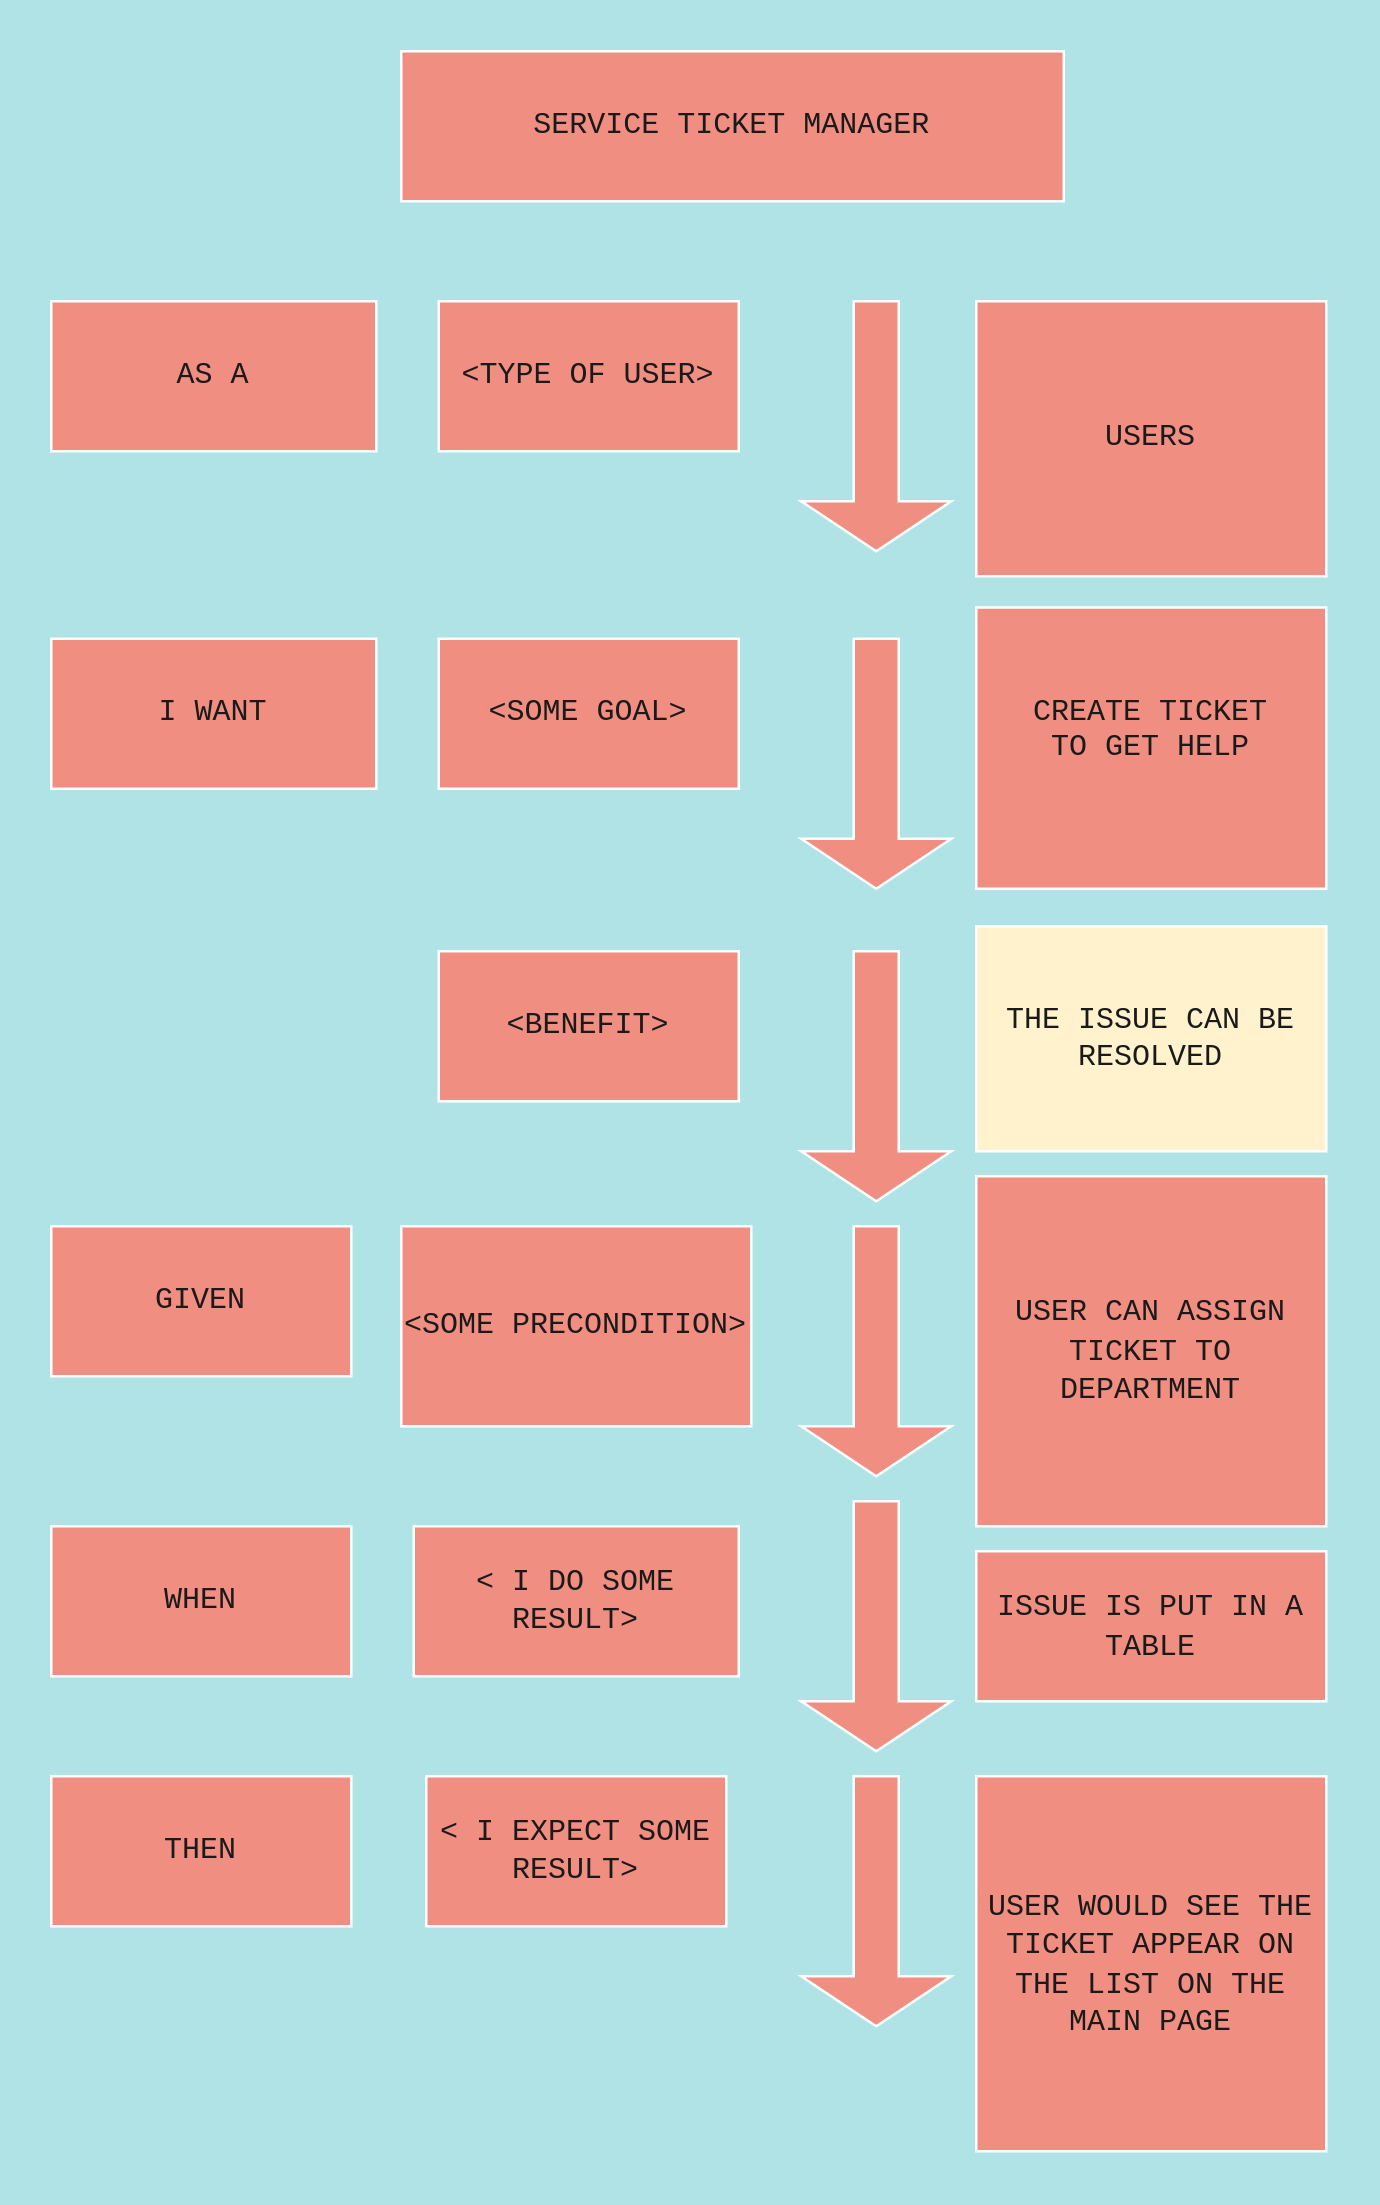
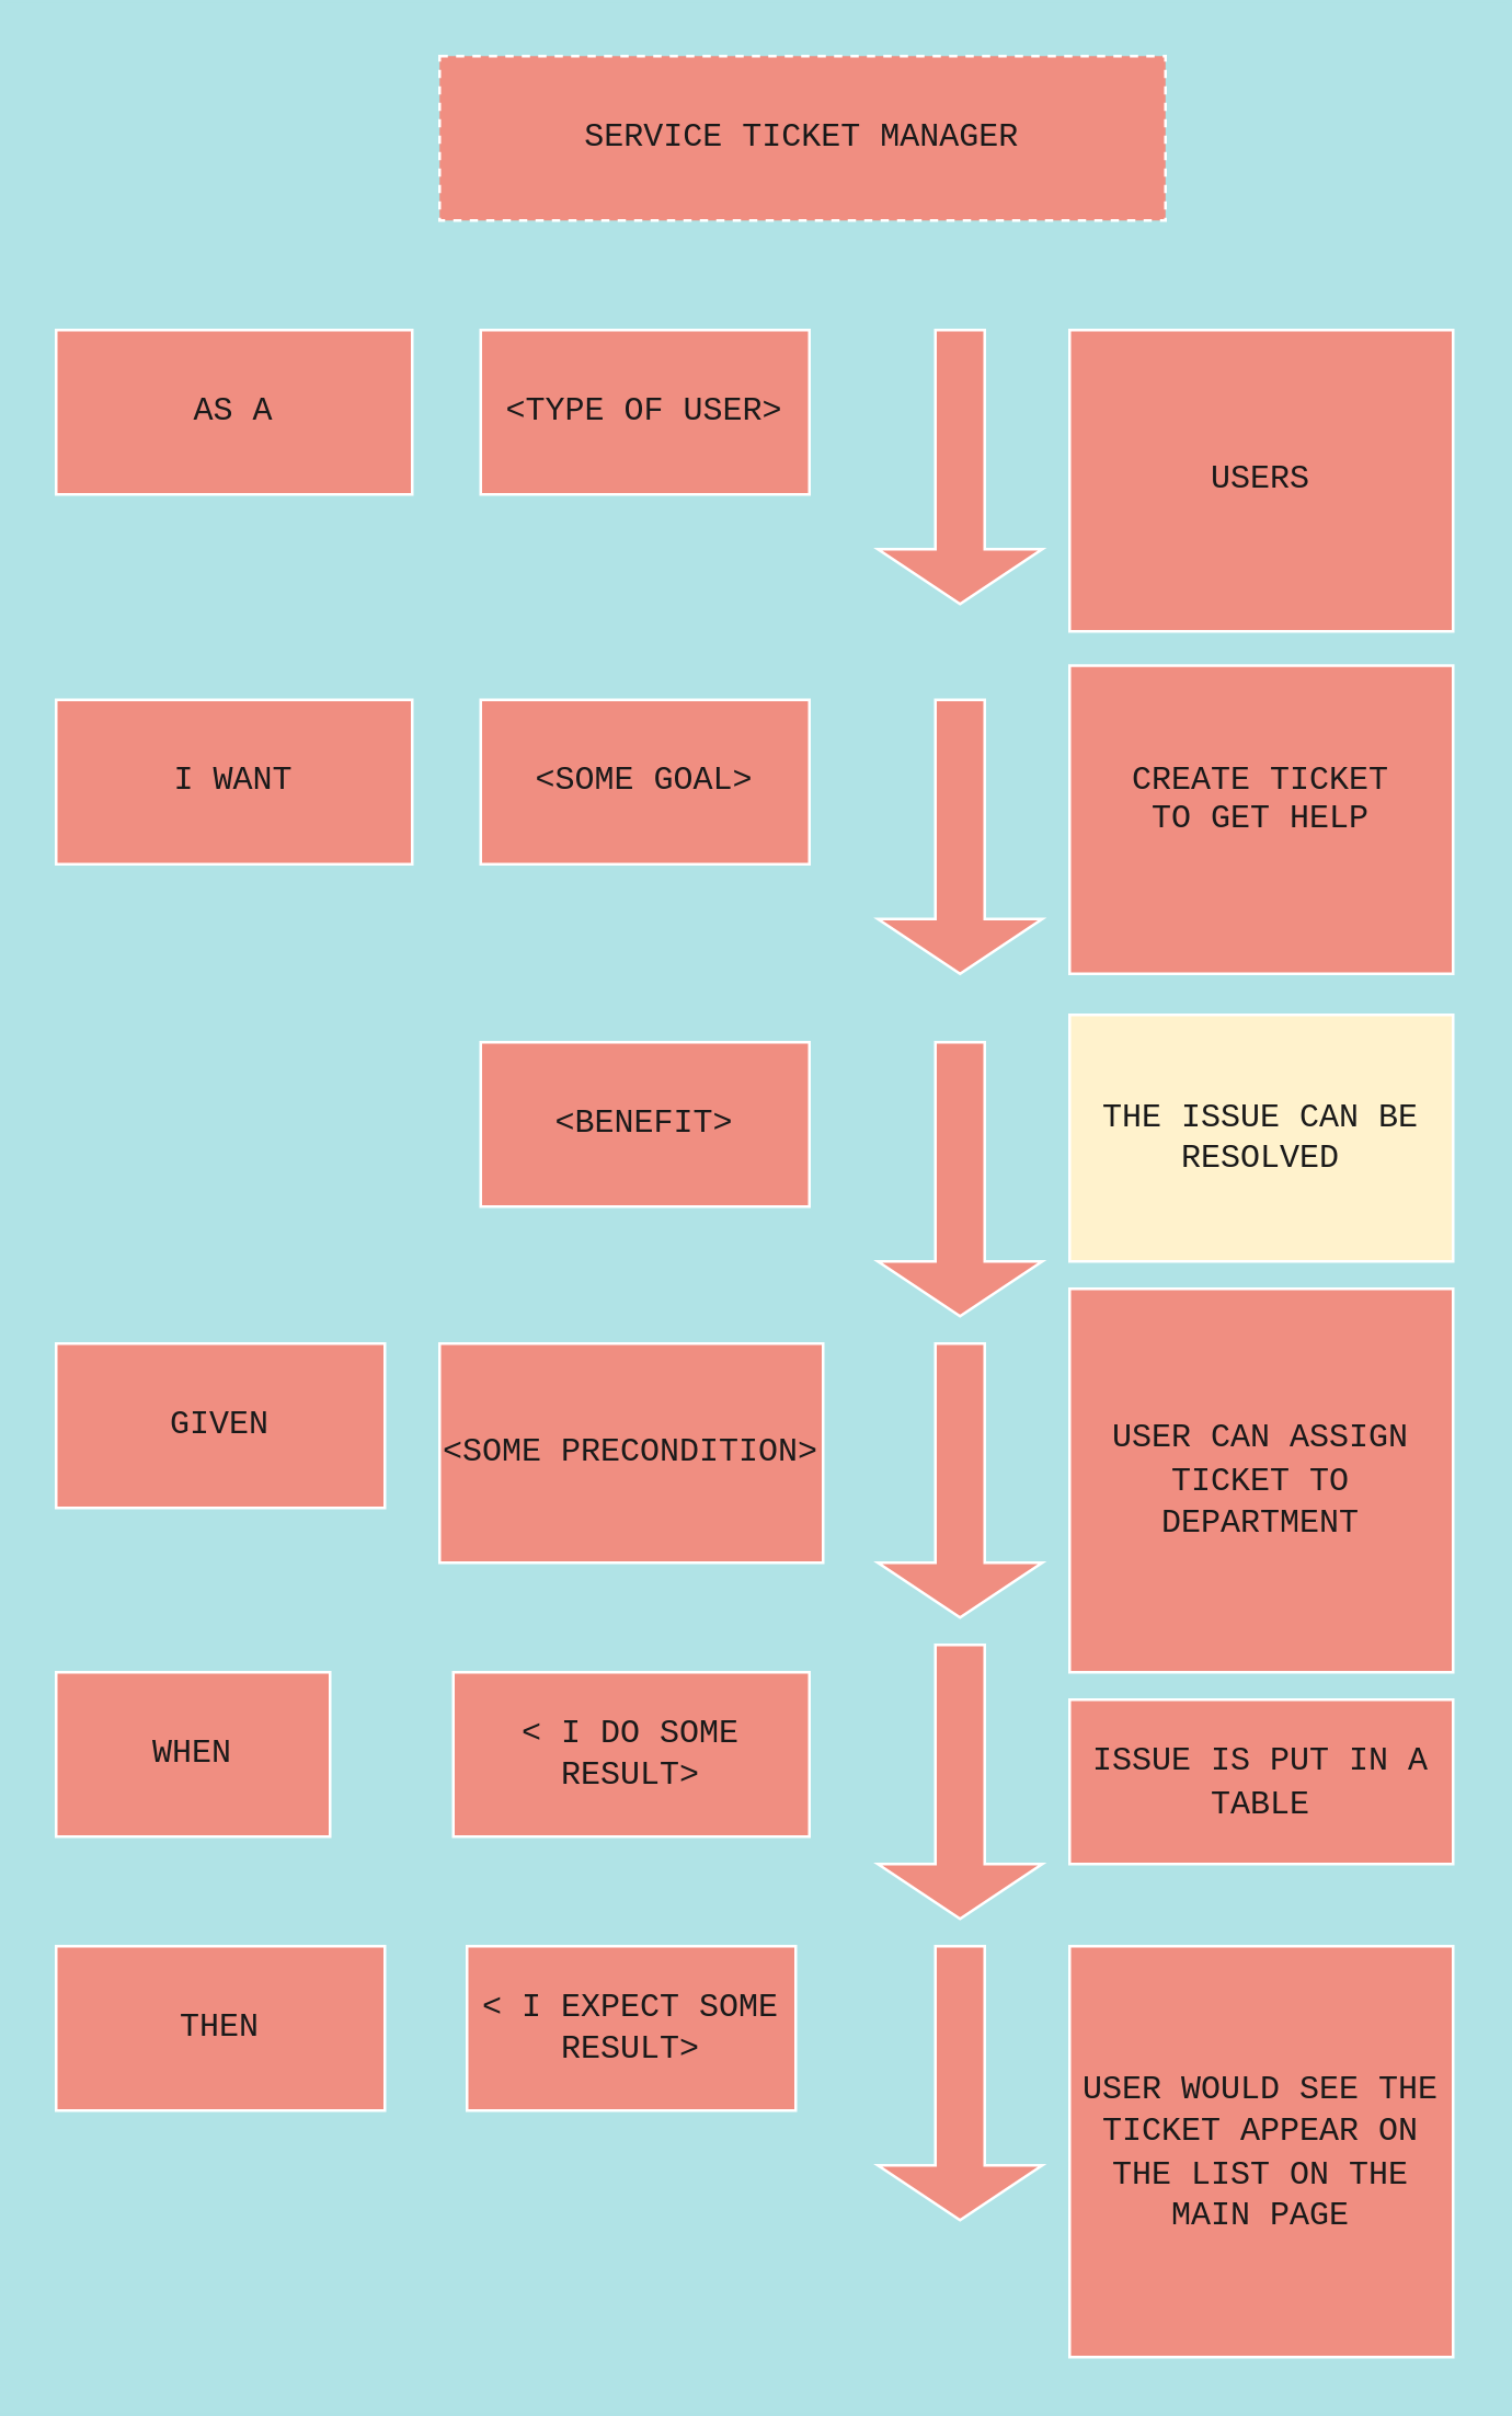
  <mxCell id="0" />
  <mxCell id="1" parent="0" />
  <mxCell id="2" value="AS A " style="rounded=0;whiteSpace=wrap;html=1;fillColor=#F08E81;strokeColor=#FFFFFF;fontColor=#1A1A1A;fontFamily=Courier New;" parent="1" vertex="1"><mxGeometry x="20" y="120" width="130" height="60" as="geometry" /></mxCell>
  <mxCell id="3" value="I WANT" style="rounded=0;whiteSpace=wrap;html=1;fillColor=#F08E81;strokeColor=#FFFFFF;fontColor=#1A1A1A;fontFamily=Courier New;" parent="1" vertex="1"><mxGeometry x="20" y="255" width="130" height="60" as="geometry" /></mxCell>
  <mxCell id="4" value="&amp;lt;BENEFIT&amp;gt;" style="rounded=0;whiteSpace=wrap;html=1;fillColor=#F08E81;strokeColor=#FFFFFF;fontColor=#1A1A1A;fontFamily=Courier New;" parent="1" vertex="1"><mxGeometry x="175" y="380" width="120" height="60" as="geometry" /></mxCell>
  <mxCell id="5" value="" style="shape=singleArrow;direction=south;whiteSpace=wrap;html=1;fillColor=#F08E81;strokeColor=#FFFFFF;fontColor=#1A1A1A;fontFamily=Courier New;" parent="1" vertex="1"><mxGeometry x="320" y="600" width="60" height="100" as="geometry" /></mxCell>
  <mxCell id="6" value="&lt;div align=&quot;center&quot;&gt;&amp;lt;SOME PRECONDITION&amp;gt;&lt;/div&gt;" style="rounded=0;whiteSpace=wrap;html=1;sketch=0;strokeColor=#FFFFFF;fillColor=#F08E81;fontFamily=Courier New;fontColor=#1A1A1A;align=center;" parent="1" vertex="1"><mxGeometry x="160" y="490" width="140" height="80" as="geometry" /></mxCell>
  <mxCell id="7" value="&amp;lt;SOME GOAL&amp;gt;" style="rounded=0;whiteSpace=wrap;html=1;sketch=0;strokeColor=#FFFFFF;fillColor=#F08E81;fontFamily=Courier New;fontColor=#1A1A1A;" parent="1" vertex="1"><mxGeometry x="175" y="255" width="120" height="60" as="geometry" /></mxCell>
  <mxCell id="8" value="&amp;lt;TYPE OF USER&amp;gt;" style="rounded=0;whiteSpace=wrap;html=1;sketch=0;strokeColor=#FFFFFF;fillColor=#F08E81;fontFamily=Courier New;fontColor=#1A1A1A;" parent="1" vertex="1"><mxGeometry x="175" y="120" width="120" height="60" as="geometry" /></mxCell>
  <mxCell id="9" value="&amp;lt; I DO SOME RESULT&amp;gt;" style="rounded=0;whiteSpace=wrap;html=1;sketch=0;strokeColor=#FFFFFF;fillColor=#F08E81;fontFamily=Courier New;fontColor=#1A1A1A;" parent="1" vertex="1"><mxGeometry x="165" y="610" width="130" height="60" as="geometry" /></mxCell>
- <mxCell id="10" value="WHEN" style="rounded=0;whiteSpace=wrap;html=1;sketch=0;strokeColor=#FFFFFF;fillColor=#F08E81;fontFamily=Courier New;fontColor=#1A1A1A;" parent="1" vertex="1"><mxGeometry x="20" y="610" width="120" height="60" as="geometry" /></mxCell>
+ <mxCell id="10" value="WHEN" style="rounded=0;whiteSpace=wrap;html=1;sketch=0;strokeColor=#FFFFFF;fillColor=#F08E81;fontFamily=Courier New;fontColor=#1A1A1A;" parent="1" vertex="1"><mxGeometry x="20" y="610" width="100" height="60" as="geometry" /></mxCell>
  <mxCell id="11" value="GIVEN" style="rounded=0;whiteSpace=wrap;html=1;sketch=0;strokeColor=#FFFFFF;fillColor=#F08E81;fontFamily=Courier New;fontColor=#1A1A1A;" parent="1" vertex="1"><mxGeometry x="20" y="490" width="120" height="60" as="geometry" /></mxCell>
  <mxCell id="12" value="&amp;lt; I EXPECT SOME RESULT&amp;gt;" style="rounded=0;whiteSpace=wrap;html=1;sketch=0;strokeColor=#FFFFFF;fillColor=#F08E81;fontFamily=Courier New;fontColor=#1A1A1A;" parent="1" vertex="1"><mxGeometry x="170" y="710" width="120" height="60" as="geometry" /></mxCell>
  <mxCell id="13" value="THEN" style="rounded=0;whiteSpace=wrap;html=1;sketch=0;strokeColor=#FFFFFF;fillColor=#F08E81;fontFamily=Courier New;fontColor=#1A1A1A;" parent="1" vertex="1"><mxGeometry x="20" y="710" width="120" height="60" as="geometry" /></mxCell>
  <mxCell id="14" value="USERS" style="rounded=0;whiteSpace=wrap;html=1;sketch=0;strokeColor=#FFFFFF;fillColor=#F08E81;fontFamily=Courier New;fontColor=#1A1A1A;" parent="1" vertex="1"><mxGeometry x="390" y="120" width="140" height="110" as="geometry" /></mxCell>
  <mxCell id="15" value="&lt;div&gt;CREATE TICKET&lt;/div&gt;&lt;div&gt;TO GET HELP &lt;br&gt;&lt;/div&gt;&lt;div&gt;&lt;br&gt;&lt;/div&gt;" style="rounded=0;whiteSpace=wrap;html=1;sketch=0;strokeColor=#FFFFFF;fillColor=#F08E81;fontFamily=Courier New;fontColor=#1A1A1A;" parent="1" vertex="1"><mxGeometry x="390" y="242.5" width="140" height="112.5" as="geometry" /></mxCell>
  <mxCell id="16" style="edgeStyle=orthogonalEdgeStyle;curved=0;rounded=1;sketch=0;orthogonalLoop=1;jettySize=auto;html=1;exitX=0.5;exitY=1;exitDx=0;exitDy=0;strokeColor=#182E3E;fontFamily=Courier New;fontColor=#1A1A1A;labelBackgroundColor=#B0E3E6;" parent="1" source="14" target="14" edge="1"><mxGeometry relative="1" as="geometry" /></mxCell>
  <mxCell id="17" value="" style="shape=singleArrow;direction=south;whiteSpace=wrap;html=1;fillColor=#F08E81;strokeColor=#FFFFFF;fontColor=#1A1A1A;fontFamily=Courier New;" parent="1" vertex="1"><mxGeometry x="320" y="490" width="60" height="100" as="geometry" /></mxCell>
  <mxCell id="18" value="" style="shape=singleArrow;direction=south;whiteSpace=wrap;html=1;fillColor=#F08E81;strokeColor=#FFFFFF;fontColor=#1A1A1A;fontFamily=Courier New;" parent="1" vertex="1"><mxGeometry x="320" y="120" width="60" height="100" as="geometry" /></mxCell>
  <mxCell id="19" value="" style="shape=singleArrow;direction=south;whiteSpace=wrap;html=1;fillColor=#F08E81;strokeColor=#FFFFFF;fontColor=#1A1A1A;fontFamily=Courier New;" parent="1" vertex="1"><mxGeometry x="320" y="255" width="60" height="100" as="geometry" /></mxCell>
  <mxCell id="20" value="" style="shape=singleArrow;direction=south;whiteSpace=wrap;html=1;fillColor=#F08E81;strokeColor=#FFFFFF;fontColor=#1A1A1A;fontFamily=Courier New;" parent="1" vertex="1"><mxGeometry x="320" y="380" width="60" height="100" as="geometry" /></mxCell>
- <mxCell id="21" value="SERVICE TICKET MANAGER" style="rounded=0;whiteSpace=wrap;html=1;sketch=0;strokeColor=#FFFFFF;fillColor=#F08E81;fontFamily=Courier New;fontColor=#1A1A1A;" parent="1" vertex="1"><mxGeometry x="160" y="20" width="265" height="60" as="geometry" /></mxCell>
+ <mxCell id="21" value="SERVICE TICKET MANAGER" style="rounded=0;whiteSpace=wrap;html=1;sketch=0;strokeColor=#FFFFFF;fillColor=#F08E81;fontFamily=Courier New;fontColor=#1A1A1A;dashed=1;" parent="1" vertex="1"><mxGeometry x="160" y="20" width="265" height="60" as="geometry" /></mxCell>
  <mxCell id="22" value="THE ISSUE CAN BE RESOLVED" style="rounded=0;whiteSpace=wrap;html=1;sketch=0;strokeColor=#FFFFFF;fillColor=#fff2cc;fontFamily=Courier New;fontColor=#1A1A1A;" parent="1" vertex="1"><mxGeometry x="390" y="370" width="140" height="90" as="geometry" /></mxCell>
  <mxCell id="23" value="" style="shape=singleArrow;direction=south;whiteSpace=wrap;html=1;fillColor=#F08E81;strokeColor=#FFFFFF;fontColor=#1A1A1A;fontFamily=Courier New;" parent="1" vertex="1"><mxGeometry x="320" y="710" width="60" height="100" as="geometry" /></mxCell>
  <mxCell id="24" value="&lt;font face=&quot;Courier New&quot;&gt;USER CAN ASSIGN TICKET TO DEPARTMENT&lt;/font&gt;" style="rounded=0;whiteSpace=wrap;html=1;sketch=0;strokeColor=#FFFFFF;fillColor=#F08E81;fontColor=#1A1A1A;" parent="1" vertex="1"><mxGeometry x="390" y="470" width="140" height="140" as="geometry" /></mxCell>
  <mxCell id="25" value="&lt;font face=&quot;Courier New&quot;&gt;ISSUE IS PUT IN A TABLE &lt;br&gt;&lt;/font&gt;" style="rounded=0;whiteSpace=wrap;html=1;sketch=0;strokeColor=#FFFFFF;fillColor=#F08E81;fontColor=#1A1A1A;" parent="1" vertex="1"><mxGeometry x="390" y="620" width="140" height="60" as="geometry" /></mxCell>
  <mxCell id="26" value="&lt;font face=&quot;Courier New&quot;&gt;USER WOULD SEE THE TICKET APPEAR ON THE LIST ON THE MAIN PAGE &lt;/font&gt;" style="rounded=0;whiteSpace=wrap;html=1;sketch=0;strokeColor=#FFFFFF;fillColor=#F08E81;fontColor=#1A1A1A;" parent="1" vertex="1"><mxGeometry x="390" y="710" width="140" height="150" as="geometry" /></mxCell>
